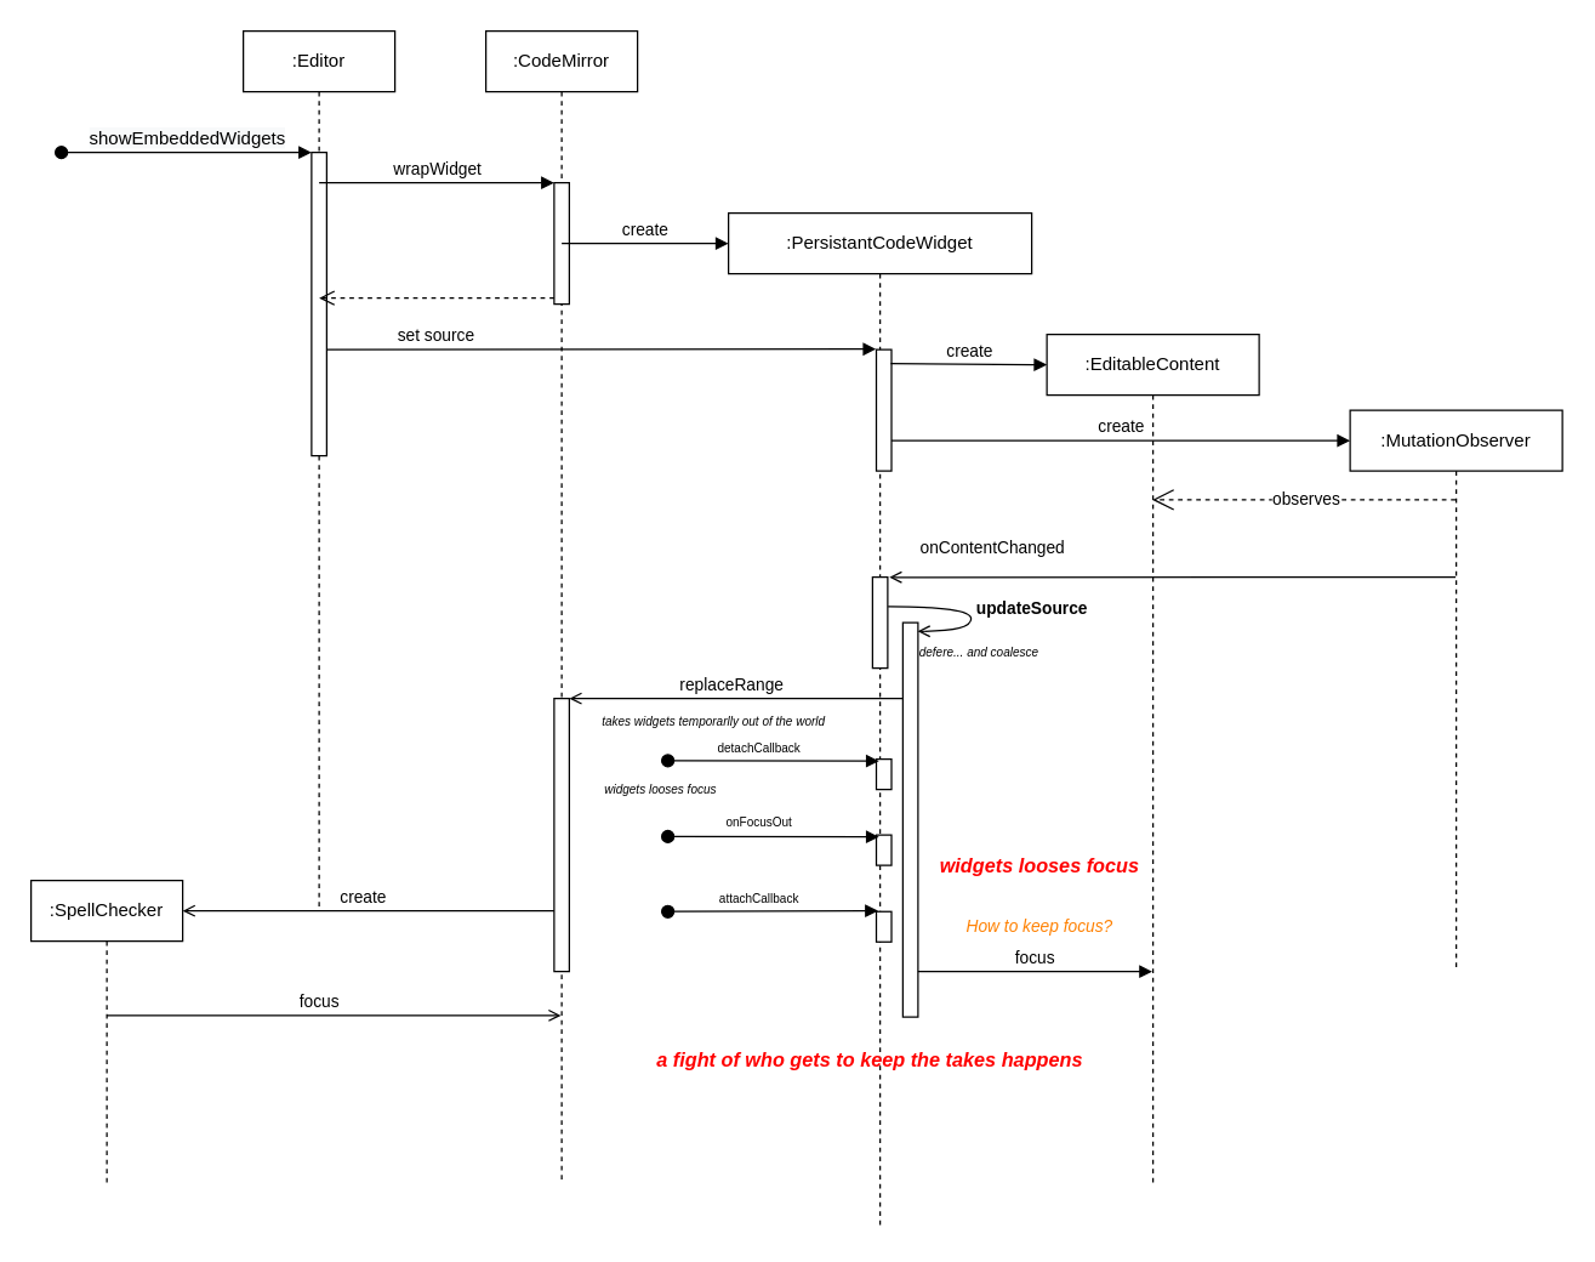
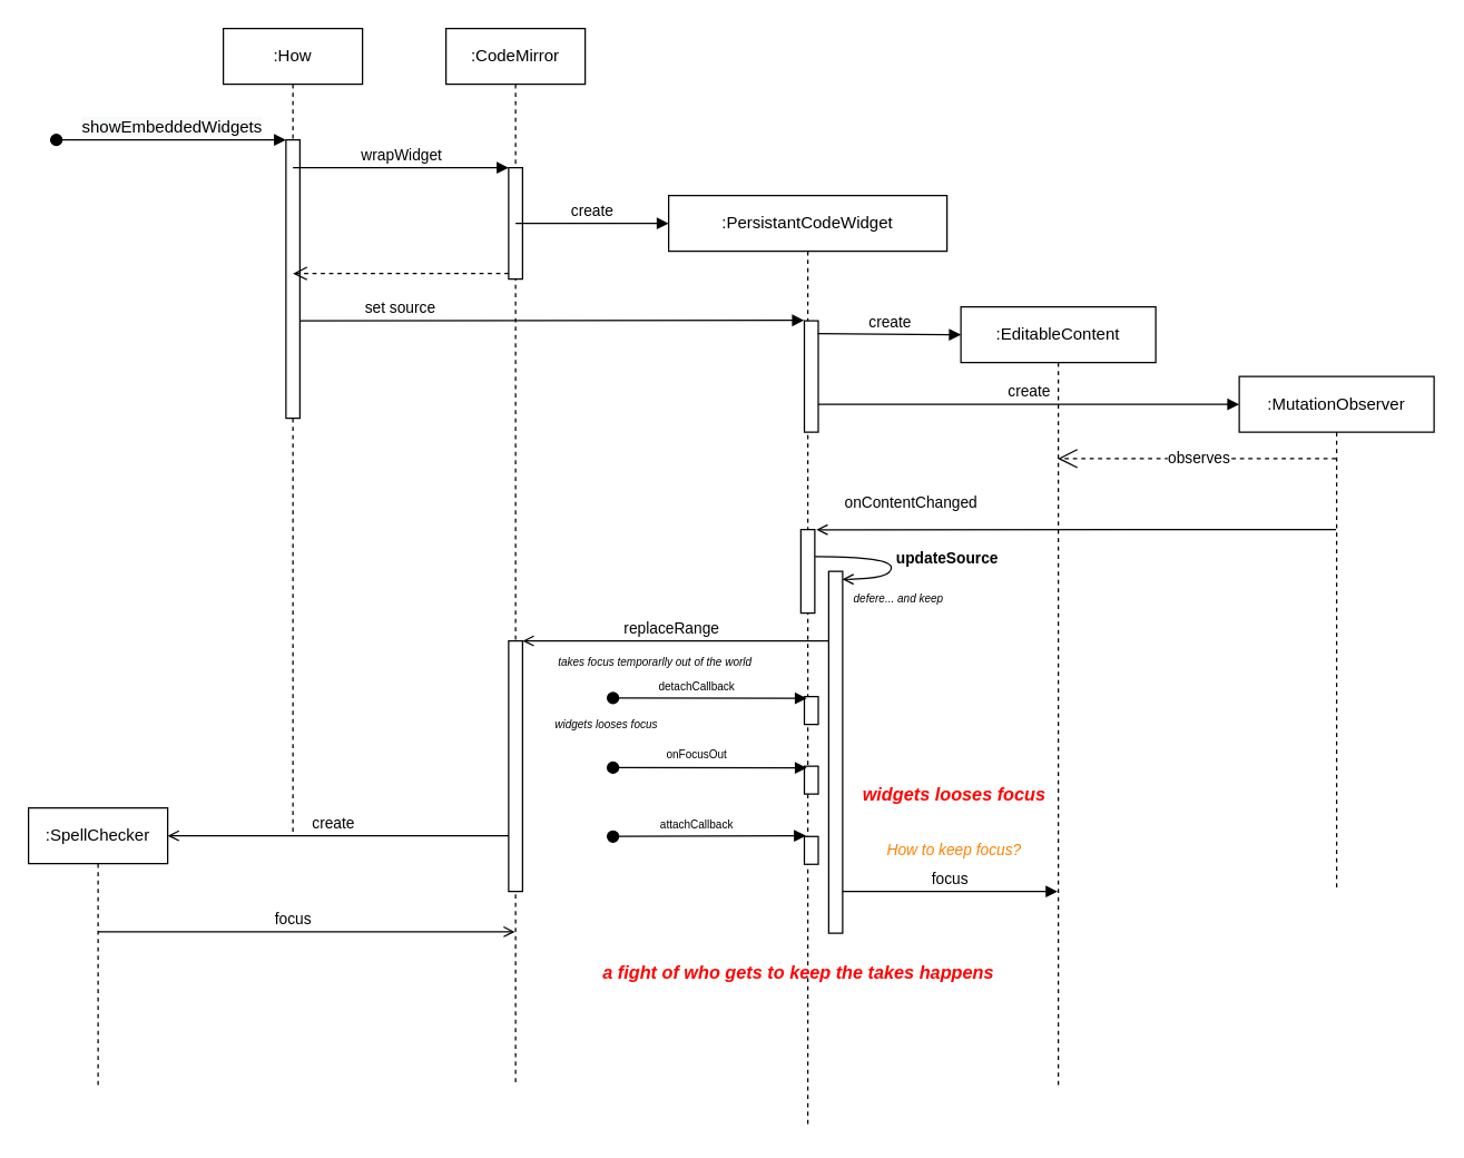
  <mxCell id="0" />
  <mxCell id="1" parent="0" />
  <mxCell id="2" value=":CodeMirror" style="shape=umlLifeline;perimeter=lifelinePerimeter;whiteSpace=wrap;html=1;container=1;collapsible=0;recursiveResize=0;outlineConnect=0;" vertex="1" parent="1"><mxGeometry x="320" y="20" width="100" height="760" as="geometry" /></mxCell>
  <mxCell id="3" value="" style="html=1;points=[];perimeter=orthogonalPerimeter;" vertex="1" parent="2"><mxGeometry x="45" y="100" width="10" height="80" as="geometry" /></mxCell>
  <mxCell id="4" value="set source" style="html=1;verticalAlign=bottom;endArrow=block;rounded=0;entryX=-0.026;entryY=-0.004;entryDx=0;entryDy=0;entryPerimeter=0;" edge="1" parent="2" target="7"><mxGeometry x="-0.582" relative="1" as="geometry"><mxPoint x="-110" y="210" as="sourcePoint" /><mxPoint x="210" y="210" as="targetPoint" /><mxPoint as="offset" /></mxGeometry></mxCell>
  <mxCell id="5" value="replaceRange" style="html=1;verticalAlign=bottom;endArrow=open;rounded=0;endFill=0;" edge="1" parent="2" source="9"><mxGeometry x="0.029" relative="1" as="geometry"><mxPoint x="228.37" y="440" as="sourcePoint" /><mxPoint x="55" y="440" as="targetPoint" /><Array as="points"><mxPoint x="128.87" y="440" /></Array><mxPoint as="offset" /></mxGeometry></mxCell>
  <mxCell id="6" value=":PersistantCodeWidget&lt;br&gt;" style="shape=umlLifeline;perimeter=lifelinePerimeter;whiteSpace=wrap;html=1;container=1;collapsible=0;recursiveResize=0;outlineConnect=0;size=40;" vertex="1" parent="1"><mxGeometry x="480" y="140" width="200" height="670" as="geometry" /></mxCell>
  <mxCell id="7" value="" style="html=1;points=[];perimeter=orthogonalPerimeter;" vertex="1" parent="6"><mxGeometry x="97.5" y="90" width="10" height="80" as="geometry" /></mxCell>
  <mxCell id="8" value="" style="html=1;points=[];perimeter=orthogonalPerimeter;" vertex="1" parent="6"><mxGeometry x="95" y="240" width="10" height="60" as="geometry" /></mxCell>
  <mxCell id="9" value="" style="html=1;points=[];perimeter=orthogonalPerimeter;" vertex="1" parent="6"><mxGeometry x="115" y="270" width="10" height="260" as="geometry" /></mxCell>
  <mxCell id="10" value="" style="html=1;points=[];perimeter=orthogonalPerimeter;" vertex="1" parent="6"><mxGeometry x="97.5" y="360" width="10" height="20" as="geometry" /></mxCell>
  <mxCell id="11" value="detachCallback" style="html=1;verticalAlign=bottom;startArrow=oval;startFill=1;endArrow=block;startSize=8;rounded=0;fontSize=8;curved=1;entryX=0.175;entryY=0.063;entryDx=0;entryDy=0;entryPerimeter=0;" edge="1" parent="6" target="10"><mxGeometry x="-0.138" width="60" relative="1" as="geometry"><mxPoint x="-40" y="361" as="sourcePoint" /><mxPoint x="75" y="362.64" as="targetPoint" /><mxPoint as="offset" /></mxGeometry></mxCell>
  <mxCell id="12" value="" style="html=1;points=[];perimeter=orthogonalPerimeter;" vertex="1" parent="6"><mxGeometry x="97.5" y="460.5" width="10" height="20" as="geometry" /></mxCell>
  <mxCell id="13" value="attachCallback" style="html=1;verticalAlign=bottom;startArrow=oval;startFill=1;endArrow=block;startSize=8;rounded=0;fontSize=8;curved=1;entryX=0.113;entryY=-0.025;entryDx=0;entryDy=0;entryPerimeter=0;" edge="1" parent="6" target="12"><mxGeometry x="-0.13" width="60" relative="1" as="geometry"><mxPoint x="-40" y="460.5" as="sourcePoint" /><mxPoint x="90" y="460.5" as="targetPoint" /><mxPoint as="offset" /></mxGeometry></mxCell>
  <mxCell id="14" value="" style="html=1;points=[];perimeter=orthogonalPerimeter;" vertex="1" parent="6"><mxGeometry x="97.5" y="410" width="10" height="20" as="geometry" /></mxCell>
  <mxCell id="15" value="onFocusOut" style="html=1;verticalAlign=bottom;startArrow=oval;startFill=1;endArrow=block;startSize=8;rounded=0;fontSize=8;curved=1;entryX=0.175;entryY=0.063;entryDx=0;entryDy=0;entryPerimeter=0;" edge="1" parent="6" target="14"><mxGeometry x="-0.138" y="1" width="60" relative="1" as="geometry"><mxPoint x="-40" y="411" as="sourcePoint" /><mxPoint x="-325" y="252.64" as="targetPoint" /><mxPoint as="offset" /></mxGeometry></mxCell>
  <mxCell id="16" value="updateSource" style="html=1;verticalAlign=bottom;endArrow=open;rounded=0;edgeStyle=orthogonalEdgeStyle;curved=1;endFill=0;fontStyle=1;entryX=0.976;entryY=0.022;entryDx=0;entryDy=0;entryPerimeter=0;exitX=1.024;exitY=0.324;exitDx=0;exitDy=0;exitPerimeter=0;" edge="1" parent="6" source="8" target="9"><mxGeometry x="0.23" y="40" relative="1" as="geometry"><mxPoint x="115" y="253" as="sourcePoint" /><mxPoint x="135" y="272" as="targetPoint" /><Array as="points"><mxPoint x="160" y="259" /><mxPoint x="160" y="276" /></Array><mxPoint as="offset" /></mxGeometry></mxCell>
- <mxCell id="17" value="defere... and coalesce" style="text;html=1;align=center;verticalAlign=middle;resizable=0;points=[];autosize=1;strokeColor=none;fillColor=none;fontStyle=2;fontSize=8;" vertex="1" parent="6"><mxGeometry x="120" y="280" width="90" height="20" as="geometry" /></mxCell>
+ <mxCell id="17" value="defere... and keep" style="text;html=1;align=center;verticalAlign=middle;resizable=0;points=[];autosize=1;strokeColor=none;fillColor=none;fontStyle=2;fontSize=8;" vertex="1" parent="6"><mxGeometry x="120" y="280" width="90" height="20" as="geometry" /></mxCell>
  <mxCell id="18" value=":EditableContent" style="shape=umlLifeline;perimeter=lifelinePerimeter;whiteSpace=wrap;html=1;container=1;collapsible=0;recursiveResize=0;outlineConnect=0;" vertex="1" parent="1"><mxGeometry x="690" y="220" width="140" height="560" as="geometry" /></mxCell>
  <mxCell id="19" value="focus" style="html=1;verticalAlign=bottom;endArrow=block;rounded=0;" edge="1" parent="18" target="18"><mxGeometry relative="1" as="geometry"><mxPoint x="-85.0" y="420" as="sourcePoint" /><mxPoint x="217.5" y="420" as="targetPoint" /></mxGeometry></mxCell>
  <mxCell id="20" value="widgets looses focus" style="text;html=1;align=center;verticalAlign=middle;resizable=0;points=[];autosize=1;strokeColor=none;fillColor=none;fontStyle=3;fontSize=13;fontColor=#FF0000;" vertex="1" parent="18"><mxGeometry x="-80" y="340" width="150" height="20" as="geometry" /></mxCell>
  <mxCell id="21" value="How to keep focus?" style="text;html=1;align=center;verticalAlign=middle;resizable=0;points=[];autosize=1;strokeColor=none;fillColor=none;fontStyle=2;fontSize=11;fontColor=#FF8000;" vertex="1" parent="18"><mxGeometry x="-60" y="380" width="110" height="20" as="geometry" /></mxCell>
- <mxCell id="22" value=":Editor" style="shape=umlLifeline;perimeter=lifelinePerimeter;whiteSpace=wrap;html=1;container=1;collapsible=0;recursiveResize=0;outlineConnect=0;" vertex="1" parent="1"><mxGeometry x="160" y="20" width="100" height="580" as="geometry" /></mxCell>
+ <mxCell id="22" value=":How" style="shape=umlLifeline;perimeter=lifelinePerimeter;whiteSpace=wrap;html=1;container=1;collapsible=0;recursiveResize=0;outlineConnect=0;" vertex="1" parent="1"><mxGeometry x="160" y="20" width="100" height="580" as="geometry" /></mxCell>
  <mxCell id="23" value="" style="html=1;points=[];perimeter=orthogonalPerimeter;" vertex="1" parent="22"><mxGeometry x="45" y="80" width="10" height="200" as="geometry" /></mxCell>
  <mxCell id="24" value="&lt;span style=&quot;font-size: 12px ; text-align: left ; background-color: rgb(248 , 249 , 250)&quot;&gt;showEmbeddedWidgets&lt;/span&gt;" style="html=1;verticalAlign=bottom;startArrow=oval;endArrow=block;startSize=8;rounded=0;" edge="1" target="23" parent="22"><mxGeometry relative="1" as="geometry"><mxPoint x="-120" y="80" as="sourcePoint" /></mxGeometry></mxCell>
  <mxCell id="25" value="wrapWidget" style="html=1;verticalAlign=bottom;endArrow=block;entryX=0;entryY=0;rounded=0;" edge="1" target="3" parent="1"><mxGeometry relative="1" as="geometry"><mxPoint x="210" y="120" as="sourcePoint" /></mxGeometry></mxCell>
  <mxCell id="26" value="" style="html=1;verticalAlign=bottom;endArrow=open;dashed=1;endSize=8;exitX=0;exitY=0.95;rounded=0;" edge="1" source="3" parent="1"><mxGeometry relative="1" as="geometry"><mxPoint x="210" y="196" as="targetPoint" /></mxGeometry></mxCell>
  <mxCell id="27" value="create" style="html=1;verticalAlign=bottom;endArrow=block;rounded=0;" edge="1" parent="1"><mxGeometry relative="1" as="geometry"><mxPoint x="370" y="160" as="sourcePoint" /><mxPoint x="480" y="160" as="targetPoint" /></mxGeometry></mxCell>
  <mxCell id="28" value="create" style="html=1;verticalAlign=bottom;endArrow=block;rounded=0;exitX=0.95;exitY=0.116;exitDx=0;exitDy=0;exitPerimeter=0;" edge="1" parent="1" source="7"><mxGeometry relative="1" as="geometry"><mxPoint x="550" y="240" as="sourcePoint" /><mxPoint x="690" y="240" as="targetPoint" /></mxGeometry></mxCell>
  <mxCell id="29" value=":MutationObserver" style="shape=umlLifeline;perimeter=lifelinePerimeter;whiteSpace=wrap;html=1;container=1;collapsible=0;recursiveResize=0;outlineConnect=0;" vertex="1" parent="1"><mxGeometry x="890" y="270" width="140" height="370" as="geometry" /></mxCell>
  <mxCell id="30" value="create" style="html=1;verticalAlign=bottom;endArrow=block;rounded=0;" edge="1" parent="1" source="7"><mxGeometry relative="1" as="geometry"><mxPoint x="590" y="290" as="sourcePoint" /><mxPoint x="890" y="290" as="targetPoint" /></mxGeometry></mxCell>
  <mxCell id="31" value="observes" style="endArrow=open;endSize=12;dashed=1;html=1;rounded=0;" edge="1" parent="1"><mxGeometry x="-0.005" width="160" relative="1" as="geometry"><mxPoint x="959.5" y="329" as="sourcePoint" /><mxPoint x="759.548" y="329" as="targetPoint" /><Array as="points"><mxPoint x="870" y="329" /></Array><mxPoint as="offset" /></mxGeometry></mxCell>
  <mxCell id="32" value="onContentChanged" style="html=1;verticalAlign=bottom;endArrow=open;rounded=0;endFill=0;entryX=1.113;entryY=0.002;entryDx=0;entryDy=0;entryPerimeter=0;" edge="1" parent="1" source="29" target="8"><mxGeometry x="0.634" y="-10" relative="1" as="geometry"><mxPoint x="610" y="429" as="sourcePoint" /><mxPoint x="552" y="381" as="targetPoint" /><Array as="points"><mxPoint x="860" y="380" /></Array><mxPoint as="offset" /></mxGeometry></mxCell>
  <mxCell id="33" value="&lt;span style=&quot;color: rgba(0 , 0 , 0 , 0) ; font-family: monospace ; font-size: 0px&quot;&gt;%3CmxGraphModel%3E%3Croot%3E%3CmxCell%20id%3D%220%22%2F%3E%3CmxCell%20id%3D%221%22%20parent%3D%220%22%2F%3E%3CmxCell%20id%3D%222%22%20value%3D%22create%22%20style%3D%22html%3D1%3BverticalAlign%3Dbottom%3BendArrow%3Dblock%3Brounded%3D0%3B%22%20edge%3D%221%22%20parent%3D%221%22%3E%3CmxGeometry%20relative%3D%221%22%20as%3D%22geometry%22%3E%3CmxPoint%20x%3D%22470%22%20y%3D%22310%22%20as%3D%22sourcePoint%22%2F%3E%3CmxPoint%20x%3D%22810%22%20y%3D%22310%22%20as%3D%22targetPoint%22%2F%3E%3C%2FmxGeometry%3E%3C%2FmxCell%3E%3C%2Froot%3E%3C%2FmxGraphModel%3E&lt;/span&gt;" style="text;html=1;align=center;verticalAlign=middle;resizable=0;points=[];autosize=1;strokeColor=none;fillColor=none;" vertex="1" parent="1"><mxGeometry x="605" y="390" width="20" height="20" as="geometry" /></mxCell>
  <mxCell id="34" value="" style="html=1;points=[];perimeter=orthogonalPerimeter;" vertex="1" parent="1"><mxGeometry x="365" y="460" width="10" height="180" as="geometry" /></mxCell>
- <mxCell id="35" value="takes widgets temporarlly out of the world" style="text;html=1;align=center;verticalAlign=middle;resizable=0;points=[];autosize=1;strokeColor=none;fillColor=none;fontStyle=2;fontSize=8;" vertex="1" parent="1"><mxGeometry x="390" y="465" width="160" height="20" as="geometry" /></mxCell>
+ <mxCell id="35" value="takes focus temporarlly out of the world" style="text;html=1;align=center;verticalAlign=middle;resizable=0;points=[];autosize=1;strokeColor=none;fillColor=none;fontStyle=2;fontSize=8;" vertex="1" parent="1"><mxGeometry x="390" y="465" width="160" height="20" as="geometry" /></mxCell>
  <mxCell id="36" value="widgets looses focus" style="text;html=1;align=center;verticalAlign=middle;resizable=0;points=[];autosize=1;strokeColor=none;fillColor=none;fontStyle=2;fontSize=8;" vertex="1" parent="1"><mxGeometry x="390" y="510" width="90" height="20" as="geometry" /></mxCell>
  <mxCell id="37" value=":SpellChecker" style="shape=umlLifeline;perimeter=lifelinePerimeter;whiteSpace=wrap;html=1;container=1;collapsible=0;recursiveResize=0;outlineConnect=0;" vertex="1" parent="1"><mxGeometry x="20" y="580" width="100" height="200" as="geometry" /></mxCell>
  <mxCell id="38" value="create" style="html=1;verticalAlign=bottom;endArrow=open;rounded=0;endFill=0;" edge="1" parent="1" source="34"><mxGeometry x="0.029" relative="1" as="geometry"><mxPoint x="340" y="600" as="sourcePoint" /><mxPoint x="120" y="600" as="targetPoint" /><Array as="points"><mxPoint x="193.87" y="600" /></Array><mxPoint as="offset" /></mxGeometry></mxCell>
  <mxCell id="39" value="focus" style="html=1;verticalAlign=bottom;endArrow=open;rounded=0;endFill=0;" edge="1" parent="1"><mxGeometry x="0.374" relative="1" as="geometry"><mxPoint x="280" y="669" as="sourcePoint" /><mxPoint x="369.5" y="669" as="targetPoint" /><Array as="points"><mxPoint x="70" y="669" /></Array><mxPoint as="offset" /></mxGeometry></mxCell>
  <mxCell id="40" value="a fight of who gets to keep the takes happens" style="text;html=1;align=center;verticalAlign=middle;resizable=0;points=[];autosize=1;strokeColor=none;fillColor=none;fontStyle=3;fontSize=13;fontColor=#FF0000;" vertex="1" parent="1"><mxGeometry x="423" y="688" width="300" height="20" as="geometry" /></mxCell>
